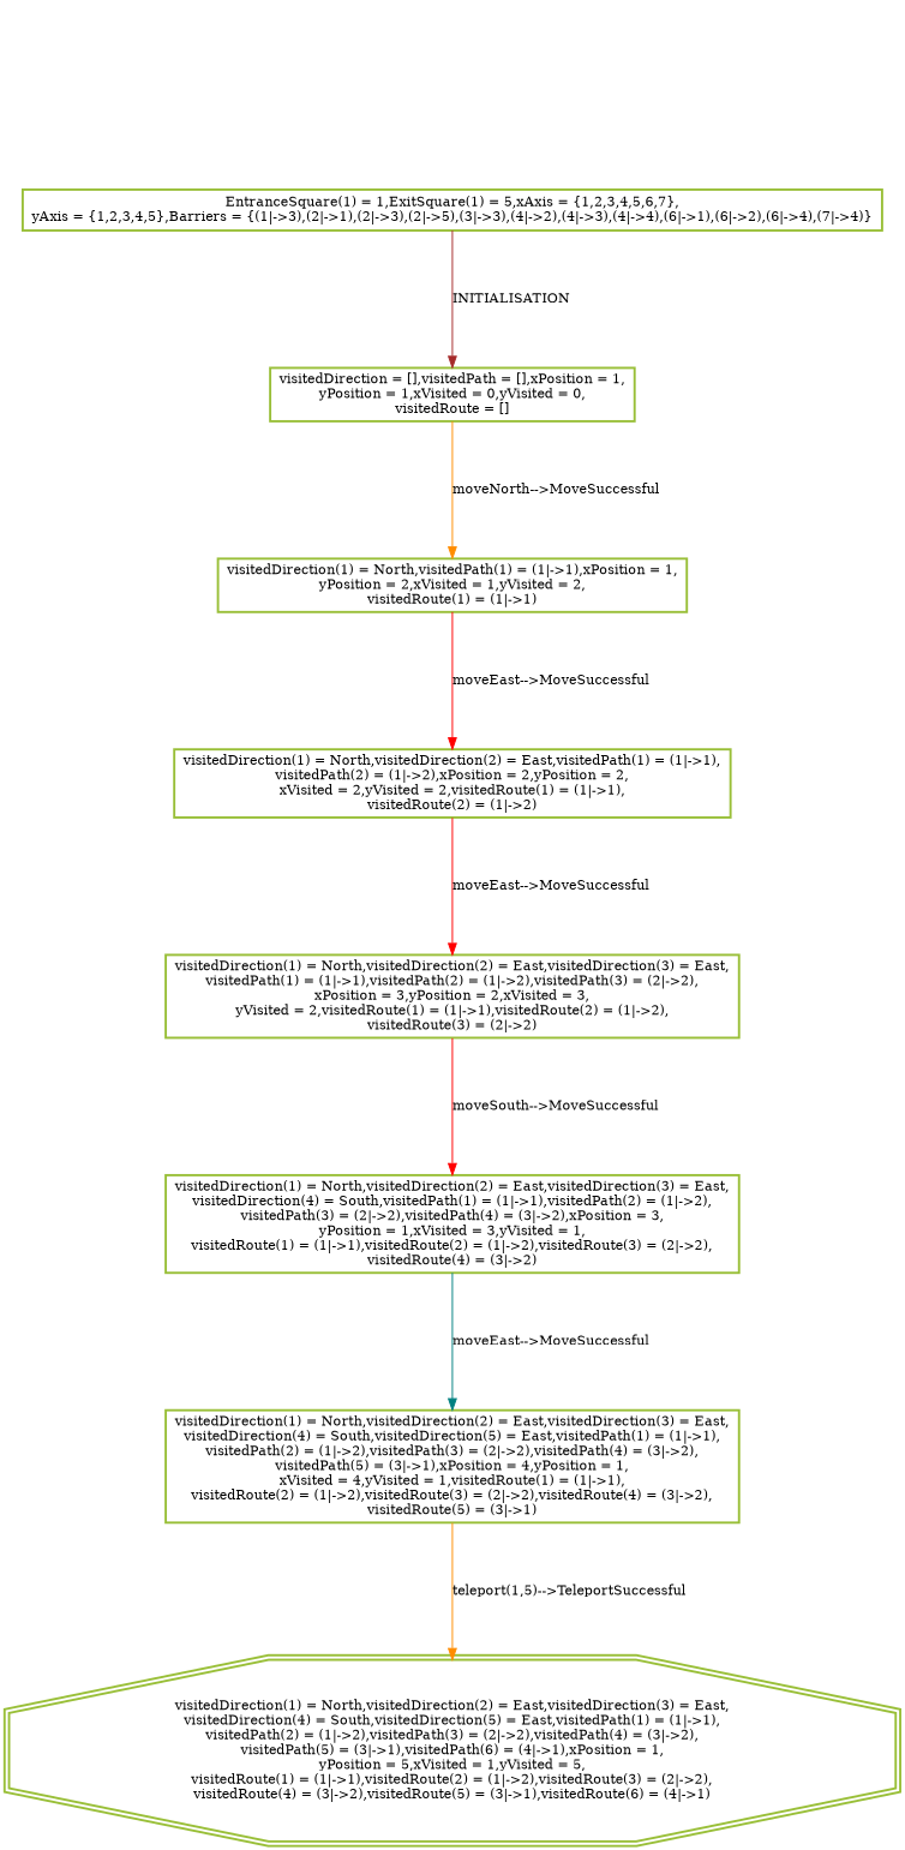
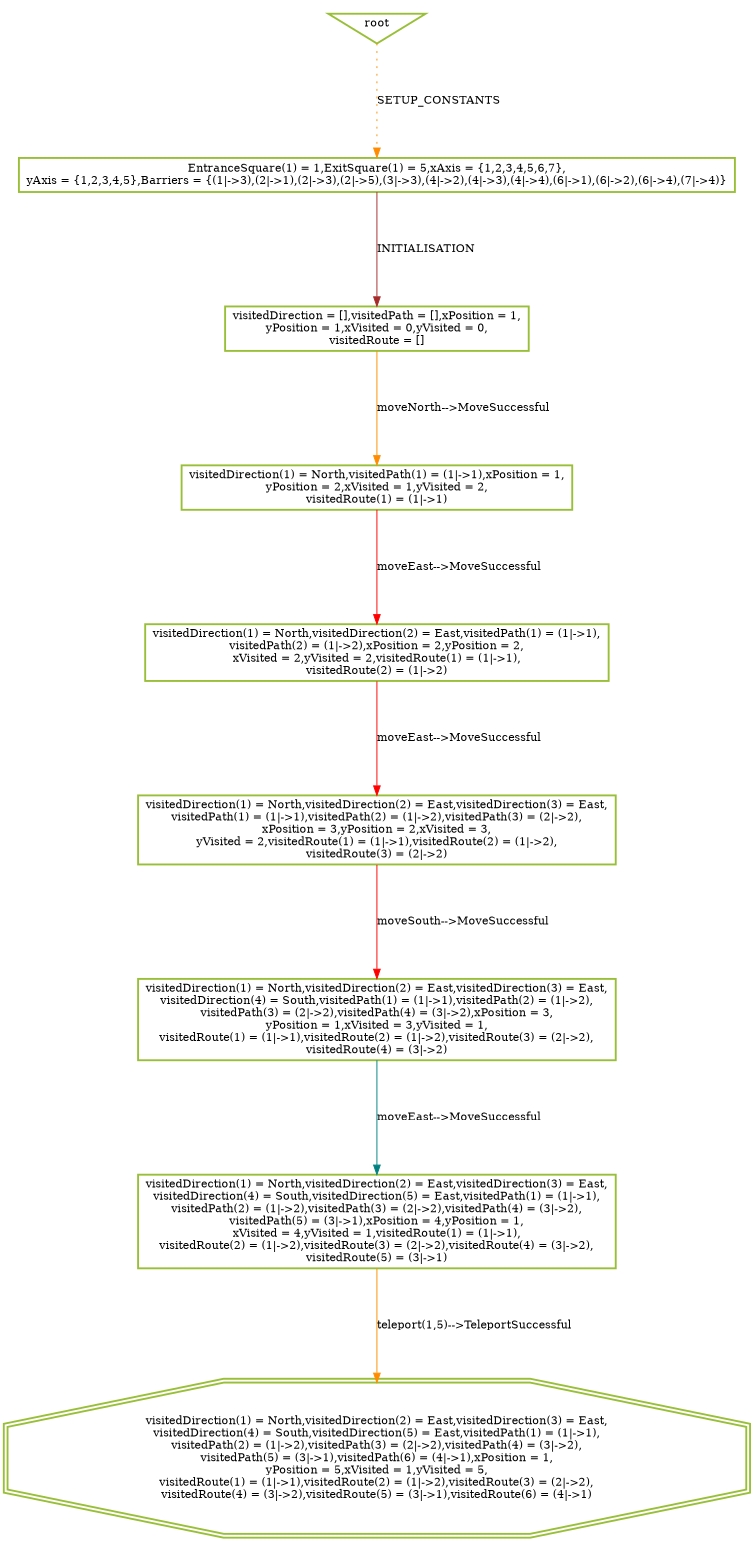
  digraph {
    fontcolor=black
    fontname="Times-Roman"
    fontsize=14
    nodesep=1.5
    ranksep=1.5
    node [color="#99BF38" fontcolor=black fontname="Times-Roman" fontsize=12 penwidth=2 shape=box style=solid]
    edge [color=darkorange fontcolor=black fontname="Times-Roman" fontsize=12 style=solid]
+   n1 [label=root shape=invtriangle]
    n2 [label="EntranceSquare(1) = 1,ExitSquare(1) = 5,xAxis = \{1,2,3,4,5,6,7\},\nyAxis = \{1,2,3,4,5\},Barriers = \{(1\|-\>3),(2\|-\>1),(2\|-\>3),(2\|-\>5),(3\|-\>3),(4\|-\>2),(4\|-\>3),(4\|-\>4),(6\|-\>1),(6\|-\>2),(6\|-\>4),(7\|-\>4)\}"]
    n3 [label="visitedDirection = [],visitedPath = [],xPosition = 1,\nyPosition = 1,xVisited = 0,yVisited = 0,\nvisitedRoute = []"]
    n4 [label="visitedDirection(1) = North,visitedPath(1) = (1\|-\>1),xPosition = 1,\nyPosition = 2,xVisited = 1,yVisited = 2,\nvisitedRoute(1) = (1\|-\>1)"]
    n5 [label="visitedDirection(1) = North,visitedDirection(2) = East,visitedPath(1) = (1\|-\>1),\nvisitedPath(2) = (1\|-\>2),xPosition = 2,yPosition = 2,\nxVisited = 2,yVisited = 2,visitedRoute(1) = (1\|-\>1),\nvisitedRoute(2) = (1\|-\>2)"]
    n6 [label="visitedDirection(1) = North,visitedDirection(2) = East,visitedDirection(3) = East,\nvisitedPath(1) = (1\|-\>1),visitedPath(2) = (1\|-\>2),visitedPath(3) = (2\|-\>2),\nxPosition = 3,yPosition = 2,xVisited = 3,\nyVisited = 2,visitedRoute(1) = (1\|-\>1),visitedRoute(2) = (1\|-\>2),\nvisitedRoute(3) = (2\|-\>2)"]
    n7 [label="visitedDirection(1) = North,visitedDirection(2) = East,visitedDirection(3) = East,\nvisitedDirection(4) = South,visitedPath(1) = (1\|-\>1),visitedPath(2) = (1\|-\>2),\nvisitedPath(3) = (2\|-\>2),visitedPath(4) = (3\|-\>2),xPosition = 3,\nyPosition = 1,xVisited = 3,yVisited = 1,\nvisitedRoute(1) = (1\|-\>1),visitedRoute(2) = (1\|-\>2),visitedRoute(3) = (2\|-\>2),\nvisitedRoute(4) = (3\|-\>2)"]
    n8 [label="visitedDirection(1) = North,visitedDirection(2) = East,visitedDirection(3) = East,\nvisitedDirection(4) = South,visitedDirection(5) = East,visitedPath(1) = (1\|-\>1),\nvisitedPath(2) = (1\|-\>2),visitedPath(3) = (2\|-\>2),visitedPath(4) = (3\|-\>2),\nvisitedPath(5) = (3\|-\>1),xPosition = 4,yPosition = 1,\nxVisited = 4,yVisited = 1,visitedRoute(1) = (1\|-\>1),\nvisitedRoute(2) = (1\|-\>2),visitedRoute(3) = (2\|-\>2),visitedRoute(4) = (3\|-\>2),\nvisitedRoute(5) = (3\|-\>1)"]
    n9 [label="visitedDirection(1) = North,visitedDirection(2) = East,visitedDirection(3) = East,\nvisitedDirection(4) = South,visitedDirection(5) = East,visitedPath(1) = (1\|-\>1),\nvisitedPath(2) = (1\|-\>2),visitedPath(3) = (2\|-\>2),visitedPath(4) = (3\|-\>2),\nvisitedPath(5) = (3\|-\>1),visitedPath(6) = (4\|-\>1),xPosition = 1,\nyPosition = 5,xVisited = 1,yVisited = 5,\nvisitedRoute(1) = (1\|-\>1),visitedRoute(2) = (1\|-\>2),visitedRoute(3) = (2\|-\>2),\nvisitedRoute(4) = (3\|-\>2),visitedRoute(5) = (3\|-\>1),visitedRoute(6) = (4\|-\>1)" shape=doubleoctagon]
+   n1 -> n2 [label=SETUP_CONSTANTS style=dotted]
    n2 -> n3 [color=brown label=INITIALISATION]
    n3 -> n4 [label="moveNorth--\>MoveSuccessful"]
    n4 -> n5 [color=red label="moveEast--\>MoveSuccessful"]
    n5 -> n6 [color=red label="moveEast--\>MoveSuccessful"]
    n6 -> n7 [color=red label="moveSouth--\>MoveSuccessful"]
    n7 -> n8 [color=teal label="moveEast--\>MoveSuccessful"]
    n8 -> n9 [label="teleport(1,5)--\>TeleportSuccessful"]
  }
